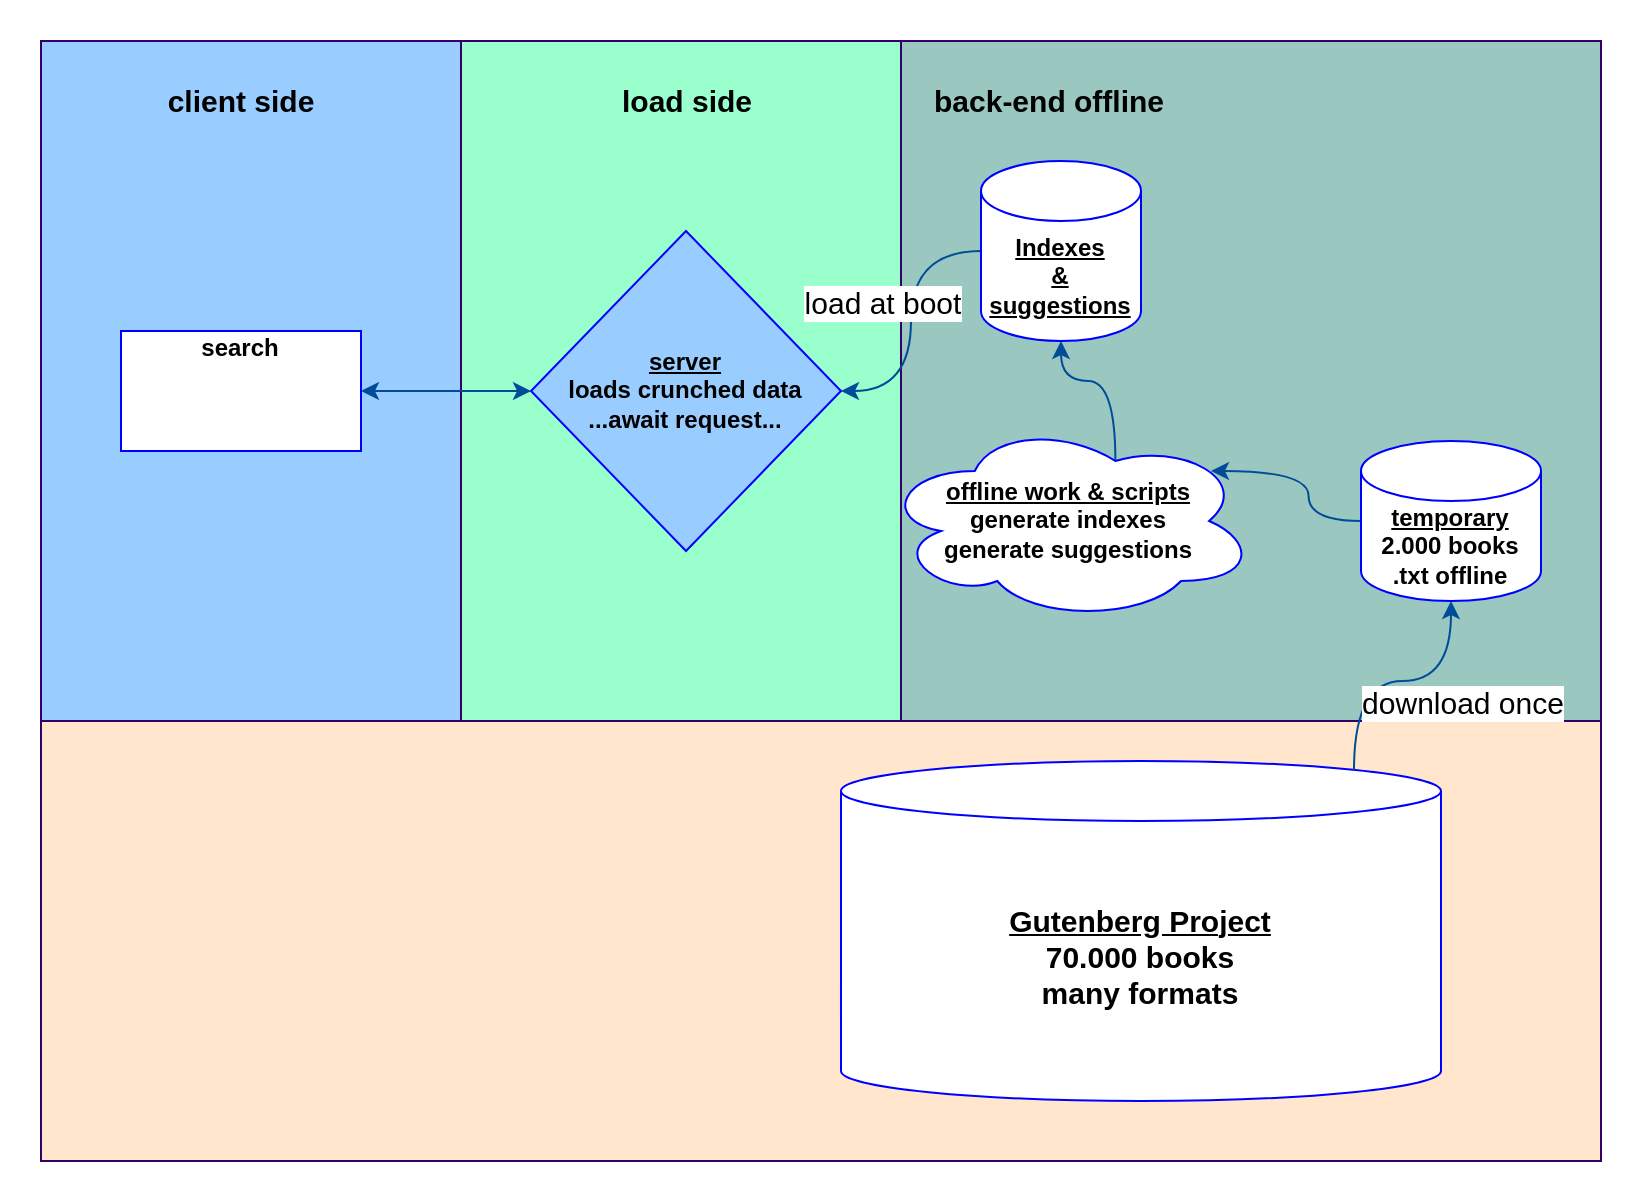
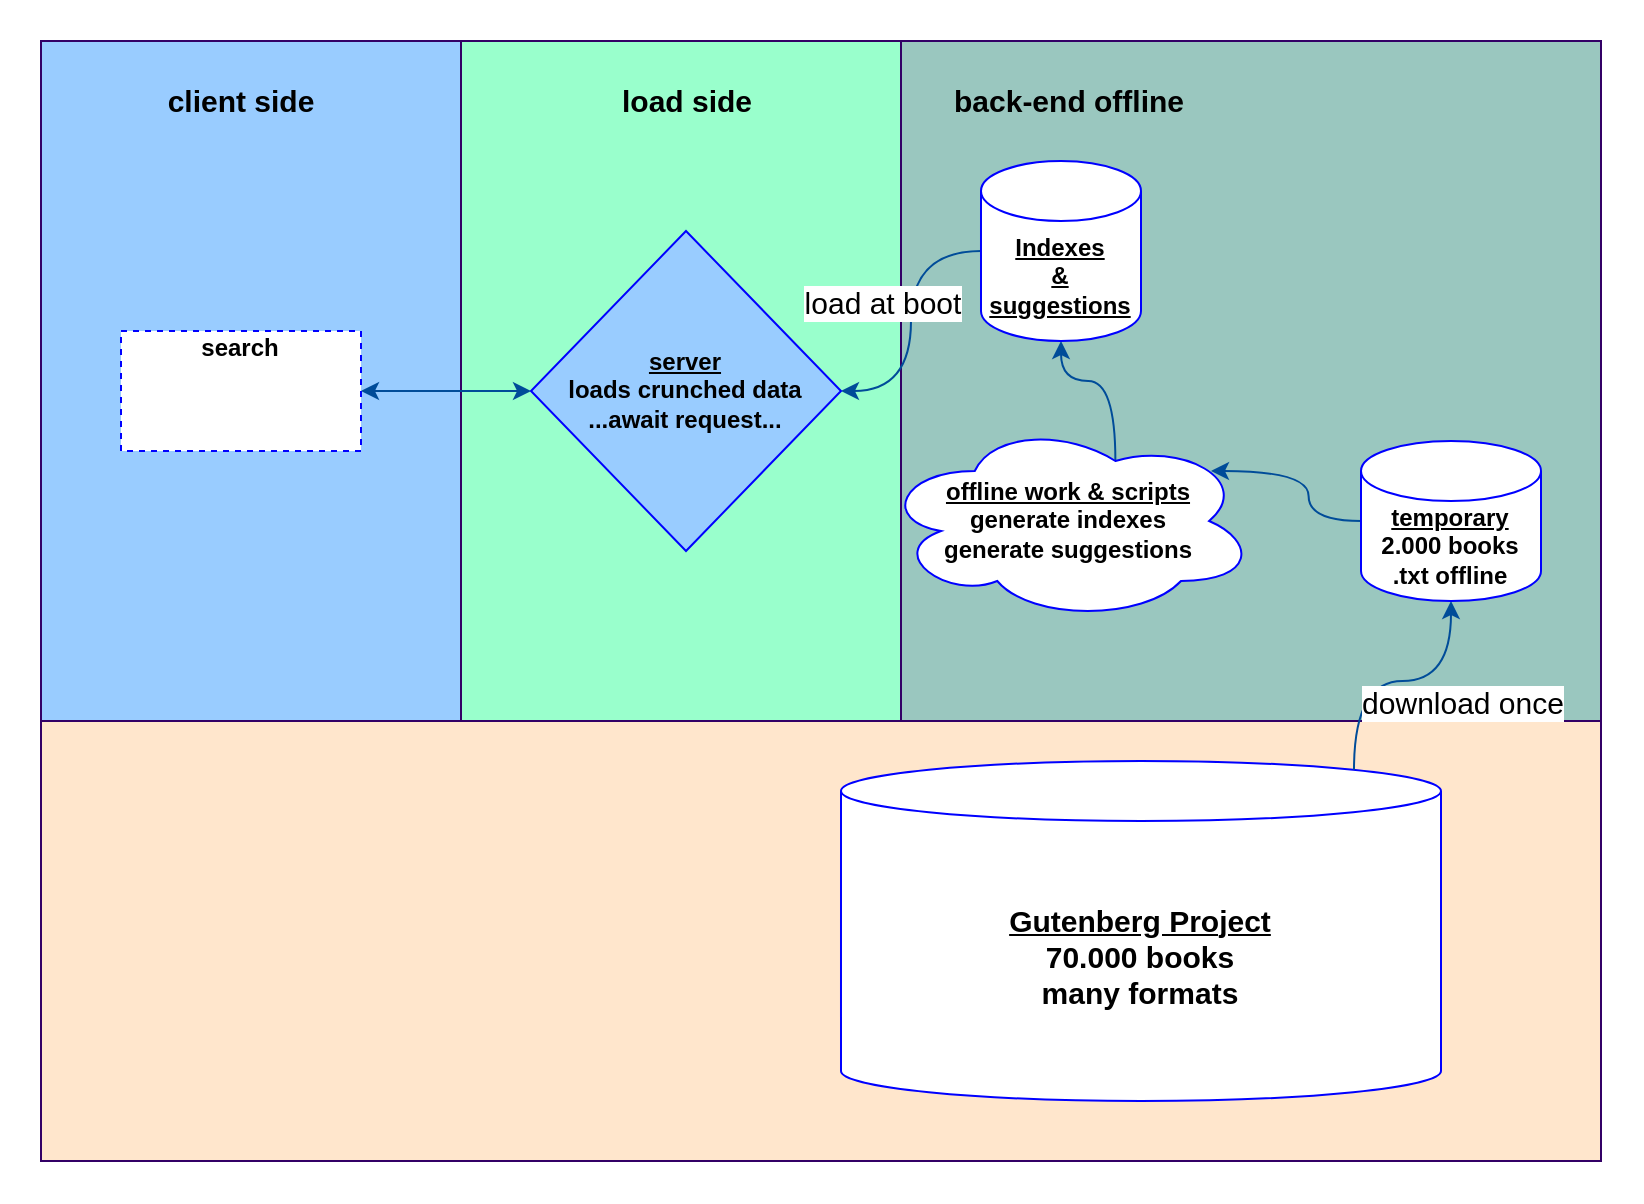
  <mxCell id="0" />
  <mxCell id="1" parent="0" />
  <mxCell id="2" value="" style="rounded=0;whiteSpace=wrap;html=1;fontSize=15;fontColor=#000000;strokeColor=#330066;labelBackgroundColor=none;labelBorderColor=none;fillColor=#9AC7BF;" vertex="1" parent="1"><mxGeometry x="450" y="20" width="350" height="340" as="geometry" /></mxCell>
  <mxCell id="3" value="" style="rounded=0;whiteSpace=wrap;html=1;fontSize=15;fontColor=#000000;strokeColor=#330066;labelBackgroundColor=none;labelBorderColor=none;fillColor=#FFE6CC;" vertex="1" parent="1"><mxGeometry x="20" y="360" width="780" height="220" as="geometry" /></mxCell>
  <mxCell id="4" value="" style="rounded=0;whiteSpace=wrap;html=1;fontSize=15;fontColor=#000000;strokeColor=#330066;labelBackgroundColor=none;labelBorderColor=none;fillColor=#99FFCC;" vertex="1" parent="1"><mxGeometry x="230" y="20" width="220" height="340" as="geometry" /></mxCell>
  <mxCell id="5" value="" style="rounded=0;whiteSpace=wrap;html=1;fontSize=15;fontColor=#000000;strokeColor=#330066;labelBackgroundColor=none;labelBorderColor=none;fillColor=#99CCFF;" vertex="1" parent="1"><mxGeometry x="20" y="20" width="210" height="340" as="geometry" /></mxCell>
  <mxCell id="6" style="edgeStyle=orthogonalEdgeStyle;orthogonalLoop=1;jettySize=auto;html=1;exitX=1;exitY=0.5;exitDx=0;exitDy=0;entryX=0;entryY=0.5;entryDx=0;entryDy=0;fontSize=15;fontColor=#000000;startArrow=classic;startFill=1;endArrow=classic;endFill=1;strokeColor=#004C99;rounded=0;strokeWidth=1;" edge="1" parent="1" source="7" target="11"><mxGeometry relative="1" as="geometry" /></mxCell>
- <mxCell id="7" value="&lt;b&gt;search&lt;br&gt;&lt;br&gt;&lt;br&gt;&lt;br&gt;&lt;/b&gt;" style="rounded=0;whiteSpace=wrap;html=1;fontColor=#000000;strokeColor=#0000FF;" vertex="1" parent="1"><mxGeometry x="60" y="165" width="120" height="60" as="geometry" /></mxCell>
+ <mxCell id="7" value="&lt;b&gt;search&lt;br&gt;&lt;br&gt;&lt;br&gt;&lt;br&gt;&lt;/b&gt;" style="rounded=0;whiteSpace=wrap;html=1;fontColor=#000000;strokeColor=#0000FF;dashed=1;" vertex="1" parent="1"><mxGeometry x="60" y="165" width="120" height="60" as="geometry" /></mxCell>
  <mxCell id="8" value="&lt;font style=&quot;font-size: 15px&quot;&gt;&lt;b&gt;&lt;font style=&quot;font-size: 15px&quot;&gt;&lt;u&gt;Gutenberg Project&lt;/u&gt;&lt;br&gt;70.000 books&lt;br&gt;many formats&lt;/font&gt;&lt;/b&gt;&lt;/font&gt;" style="shape=cylinder3;whiteSpace=wrap;html=1;boundedLbl=1;backgroundOutline=1;size=15;fontColor=#000000;strokeColor=#0000FF;" vertex="1" parent="1"><mxGeometry x="420" y="380" width="300" height="170" as="geometry" /></mxCell>
  <mxCell id="9" style="edgeStyle=orthogonalEdgeStyle;curved=1;orthogonalLoop=1;jettySize=auto;html=1;exitX=1;exitY=0.5;exitDx=0;exitDy=0;entryX=0;entryY=0.5;entryDx=0;entryDy=0;entryPerimeter=0;fontSize=15;startArrow=classic;startFill=1;endArrow=none;endFill=0;fontColor=#000000;strokeColor=#004C99;" edge="1" parent="1" source="11" target="14"><mxGeometry relative="1" as="geometry" /></mxCell>
  <mxCell id="10" value="load at boot" style="edgeLabel;html=1;align=center;verticalAlign=middle;resizable=0;points=[];fontSize=15;fontColor=#000000;" vertex="1" connectable="0" parent="9"><mxGeometry x="0.2" y="2" relative="1" as="geometry"><mxPoint x="-13" y="4" as="offset" /></mxGeometry></mxCell>
  <mxCell id="11" value="&lt;font style=&quot;font-size: 12px&quot;&gt;&lt;b&gt;&lt;u&gt;server&lt;/u&gt;&lt;br&gt;loads crunched data&lt;br&gt;...await request...&lt;br&gt;&lt;/b&gt;&lt;/font&gt;" style="rhombus;whiteSpace=wrap;html=1;fontColor=#000000;strokeColor=#0000FF;fillColor=#99ccff;" vertex="1" parent="1"><mxGeometry x="265" y="115" width="155" height="160" as="geometry" /></mxCell>
  <mxCell id="12" style="edgeStyle=orthogonalEdgeStyle;curved=1;orthogonalLoop=1;jettySize=auto;html=1;exitX=0.625;exitY=0.2;exitDx=0;exitDy=0;exitPerimeter=0;entryX=0.5;entryY=1;entryDx=0;entryDy=0;entryPerimeter=0;fontSize=15;startArrow=none;startFill=0;endArrow=classic;endFill=1;fontColor=#000000;strokeColor=#004C99;" edge="1" parent="1" source="13" target="14"><mxGeometry relative="1" as="geometry" /></mxCell>
  <mxCell id="13" value="&lt;b&gt;&lt;u&gt;offline work &amp;amp; scripts&lt;/u&gt;&lt;br&gt;generate indexes&lt;br&gt;generate suggestions&lt;/b&gt;" style="ellipse;shape=cloud;whiteSpace=wrap;html=1;fontColor=#000000;strokeColor=#0000FF;" vertex="1" parent="1"><mxGeometry x="440" y="210" width="187.5" height="100" as="geometry" /></mxCell>
  <mxCell id="14" value="&lt;u&gt;&lt;b&gt;Indexes&lt;br&gt;&amp;amp;&lt;br&gt;suggestions&lt;br&gt;&lt;/b&gt;&lt;/u&gt;" style="shape=cylinder3;whiteSpace=wrap;html=1;boundedLbl=1;backgroundOutline=1;size=15;fontColor=#000000;strokeColor=#0000FF;" vertex="1" parent="1"><mxGeometry x="490" y="80" width="80" height="90" as="geometry" /></mxCell>
  <mxCell id="15" style="edgeStyle=orthogonalEdgeStyle;orthogonalLoop=1;jettySize=auto;html=1;exitX=0.5;exitY=1;exitDx=0;exitDy=0;exitPerimeter=0;entryX=0.855;entryY=0;entryDx=0;entryDy=4.35;entryPerimeter=0;fontSize=15;curved=1;endArrow=none;endFill=0;startArrow=classic;startFill=1;fontColor=#000000;strokeColor=#004C99;" edge="1" parent="1" source="18" target="8"><mxGeometry relative="1" as="geometry" /></mxCell>
  <mxCell id="16" value="download once" style="edgeLabel;html=1;align=center;verticalAlign=middle;resizable=0;points=[];fontSize=15;fontColor=#000000;" vertex="1" connectable="0" parent="15"><mxGeometry x="-0.186" y="-5" relative="1" as="geometry"><mxPoint x="19" y="15" as="offset" /></mxGeometry></mxCell>
  <mxCell id="17" style="edgeStyle=orthogonalEdgeStyle;curved=1;orthogonalLoop=1;jettySize=auto;html=1;exitX=0;exitY=0.5;exitDx=0;exitDy=0;exitPerimeter=0;fontSize=15;startArrow=none;startFill=0;endArrow=classic;endFill=1;entryX=0.88;entryY=0.25;entryDx=0;entryDy=0;entryPerimeter=0;fontColor=#000000;strokeColor=#004C99;" edge="1" parent="1" source="18" target="13"><mxGeometry relative="1" as="geometry" /></mxCell>
  <mxCell id="18" value="&lt;b&gt;&lt;u&gt;temporary&lt;/u&gt;&lt;br&gt;2.000 books&lt;br&gt;.txt offline&lt;/b&gt;" style="shape=cylinder3;whiteSpace=wrap;html=1;boundedLbl=1;backgroundOutline=1;size=15;fontColor=#000000;strokeColor=#0000FF;" vertex="1" parent="1"><mxGeometry x="680" y="220" width="90" height="80" as="geometry" /></mxCell>
  <mxCell id="19" value="&lt;font style=&quot;font-size: 15px&quot;&gt;&lt;b style=&quot;font-size: 15px;&quot;&gt;client side&lt;/b&gt;&lt;/font&gt;" style="text;html=1;align=center;verticalAlign=middle;resizable=0;points=[];autosize=1;strokeColor=none;fillColor=none;fontSize=15;fontColor=#000000;" vertex="1" parent="1"><mxGeometry x="75" y="40" width="90" height="20" as="geometry" /></mxCell>
  <mxCell id="20" value="&lt;div style=&quot;font-size: 15px&quot;&gt;&lt;font style=&quot;font-size: 15px&quot;&gt;&lt;b style=&quot;font-size: 15px;&quot;&gt;&lt;font style=&quot;font-size: 15px&quot;&gt;load side&lt;/font&gt;&lt;/b&gt;&lt;/font&gt;&lt;/div&gt;" style="text;html=1;align=center;verticalAlign=middle;resizable=0;points=[];autosize=1;strokeColor=none;fillColor=none;fontSize=15;fontColor=#000000;" vertex="1" parent="1"><mxGeometry x="292.5" y="40" width="100" height="20" as="geometry" /></mxCell>
- <mxCell id="21" value="&lt;b&gt;back-end offline&lt;/b&gt;" style="text;html=1;align=center;verticalAlign=middle;resizable=0;points=[];autosize=1;strokeColor=none;fillColor=none;fontSize=15;fontColor=#000000;" vertex="1" parent="1"><mxGeometry x="458.75" y="40" width="130" height="20" as="geometry" /></mxCell>
+ <mxCell id="21" value="&lt;b&gt;back-end offline&lt;/b&gt;" style="text;html=1;align=center;verticalAlign=middle;resizable=0;points=[];autosize=1;strokeColor=none;fillColor=none;fontSize=15;fontColor=#000000;" vertex="1" parent="1"><mxGeometry x="468.75" y="40" width="130" height="20" as="geometry" /></mxCell>
